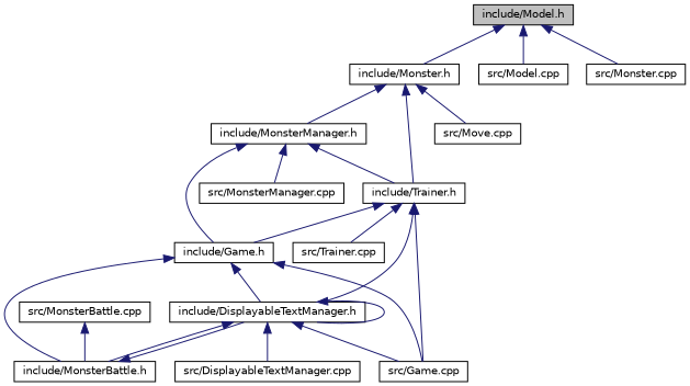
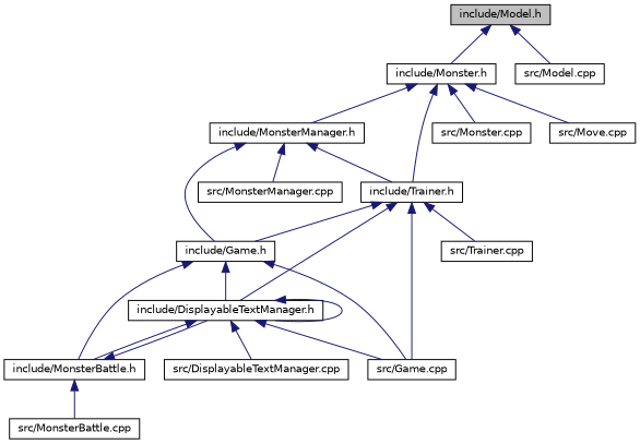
  digraph {
    node [color=black fillcolor=white fontname=Helvetica fontsize=10 shape=record style=filled]
    edge [color=midnightblue dir=back fontname=Helvetica fontsize=10 labelfontname=Helvetica labelfontsize=10 style=solid]
    n1 [fillcolor=grey75 fontcolor=black height=0.2 label="include/Model.h" width=0.4]
    n2 [height=0.2 label="include/Monster.h" width=0.4]
    n3 [height=0.2 label="src/Model.cpp" width=0.4]
    n4 [height=0.2 label="include/MonsterManager.h" width=0.4]
    n5 [height=0.2 label="include/Trainer.h" width=0.4]
    n6 [height=0.2 label="src/Monster.cpp" width=0.4]
    n7 [height=0.2 label="src/Move.cpp" width=0.4]
    n8 [height=0.2 label="include/DisplayableTextManager.h" width=0.4]
    n9 [height=0.2 label="include/MonsterBattle.h" width=0.4]
    n10 [height=0.2 label="src/DisplayableTextManager.cpp" width=0.4]
    n11 [height=0.2 label="src/Game.cpp" width=0.4]
    n12 [height=0.2 label="include/Game.h" width=0.4]
    n13 [height=0.2 label="src/MonsterManager.cpp" width=0.4]
    n14 [height=0.2 label="src/Trainer.cpp" width=0.4]
    n15 [height=0.2 label="src/MonsterBattle.cpp" width=0.4]
    n1 -> n2
    n1 -> n3
    n2 -> n4
    n2 -> n5
-   n1 -> n6
+   n2 -> n6
    n2 -> n7
    n4 -> n5
    n4 -> n12
    n4 -> n13
    n5 -> n8
    n5 -> n11
    n5 -> n12
    n5 -> n14
    n8 -> n8
    n8 -> n9
    n8 -> n10
    n8 -> n11
    n9 -> n8
-   n15 -> n9
+   n9 -> n15
    n12 -> n8
    n12 -> n9
    n12 -> n11
  }
